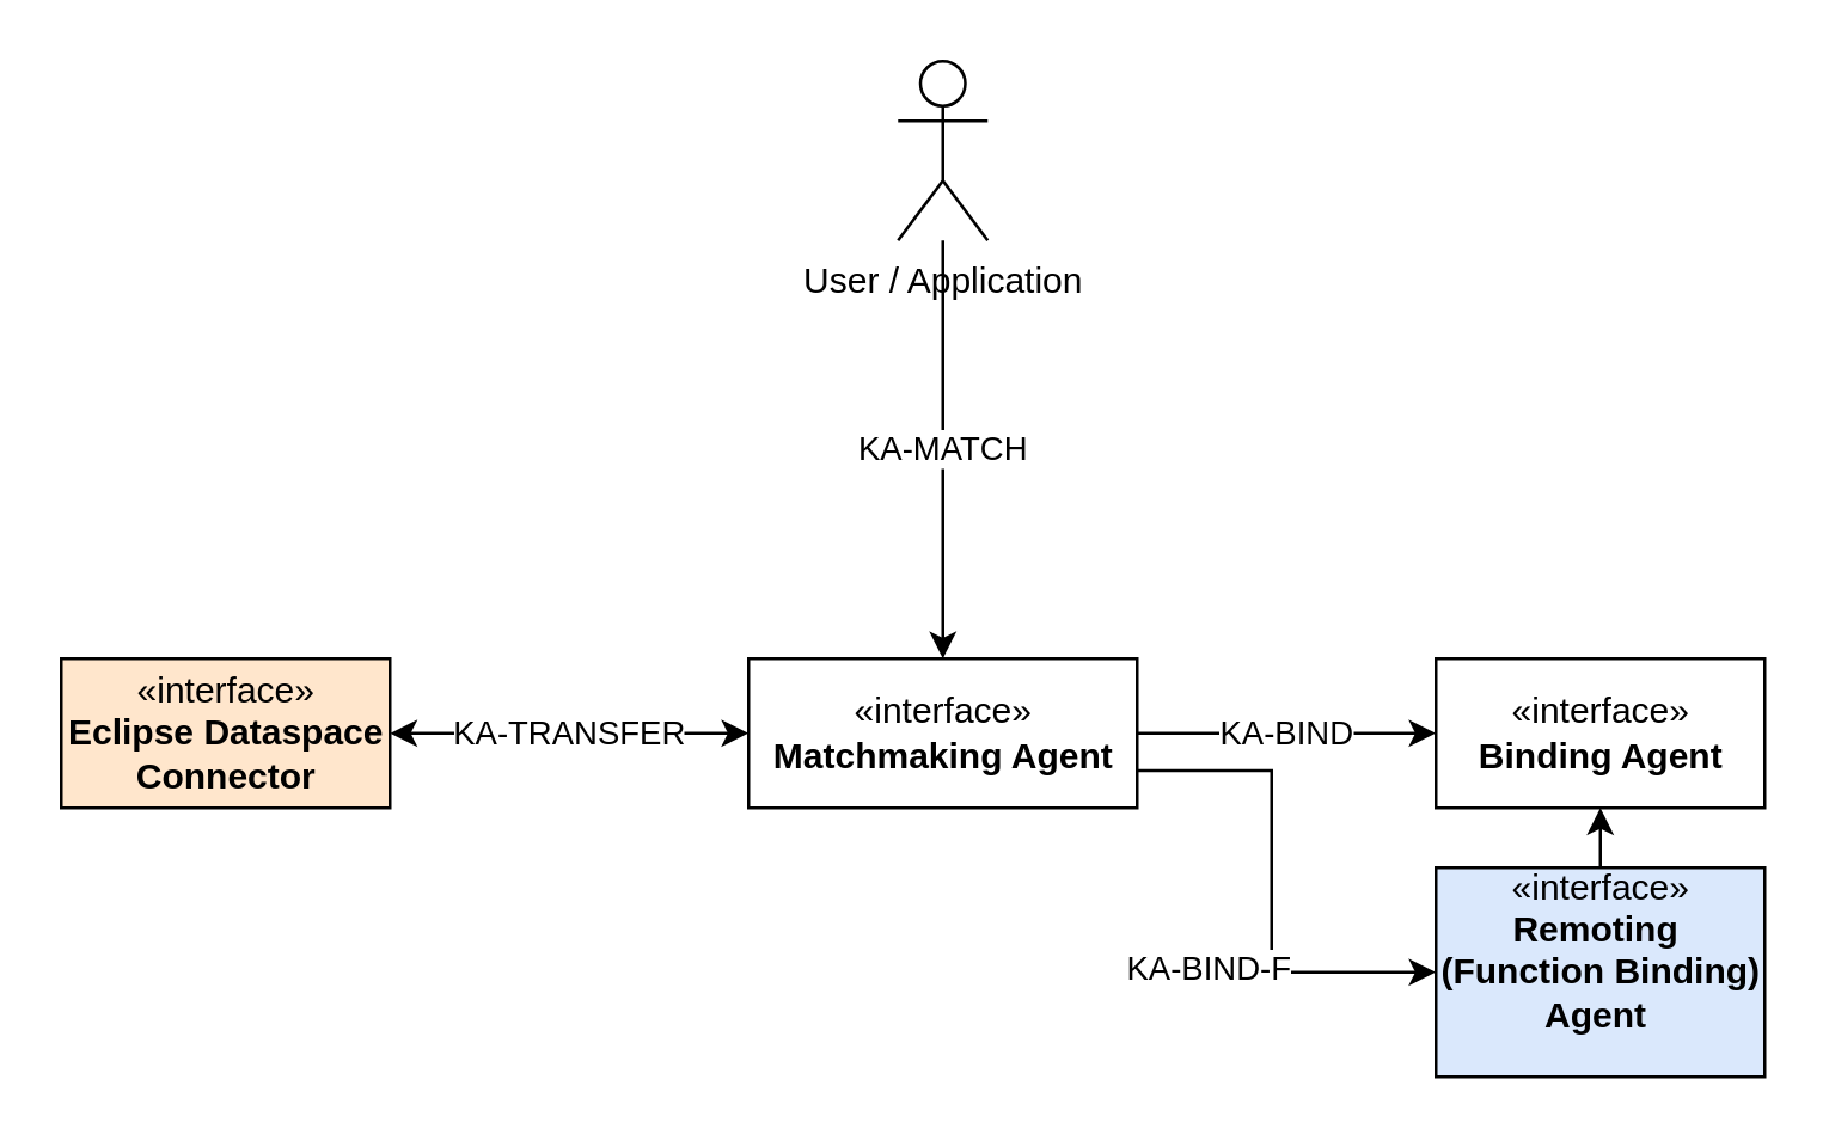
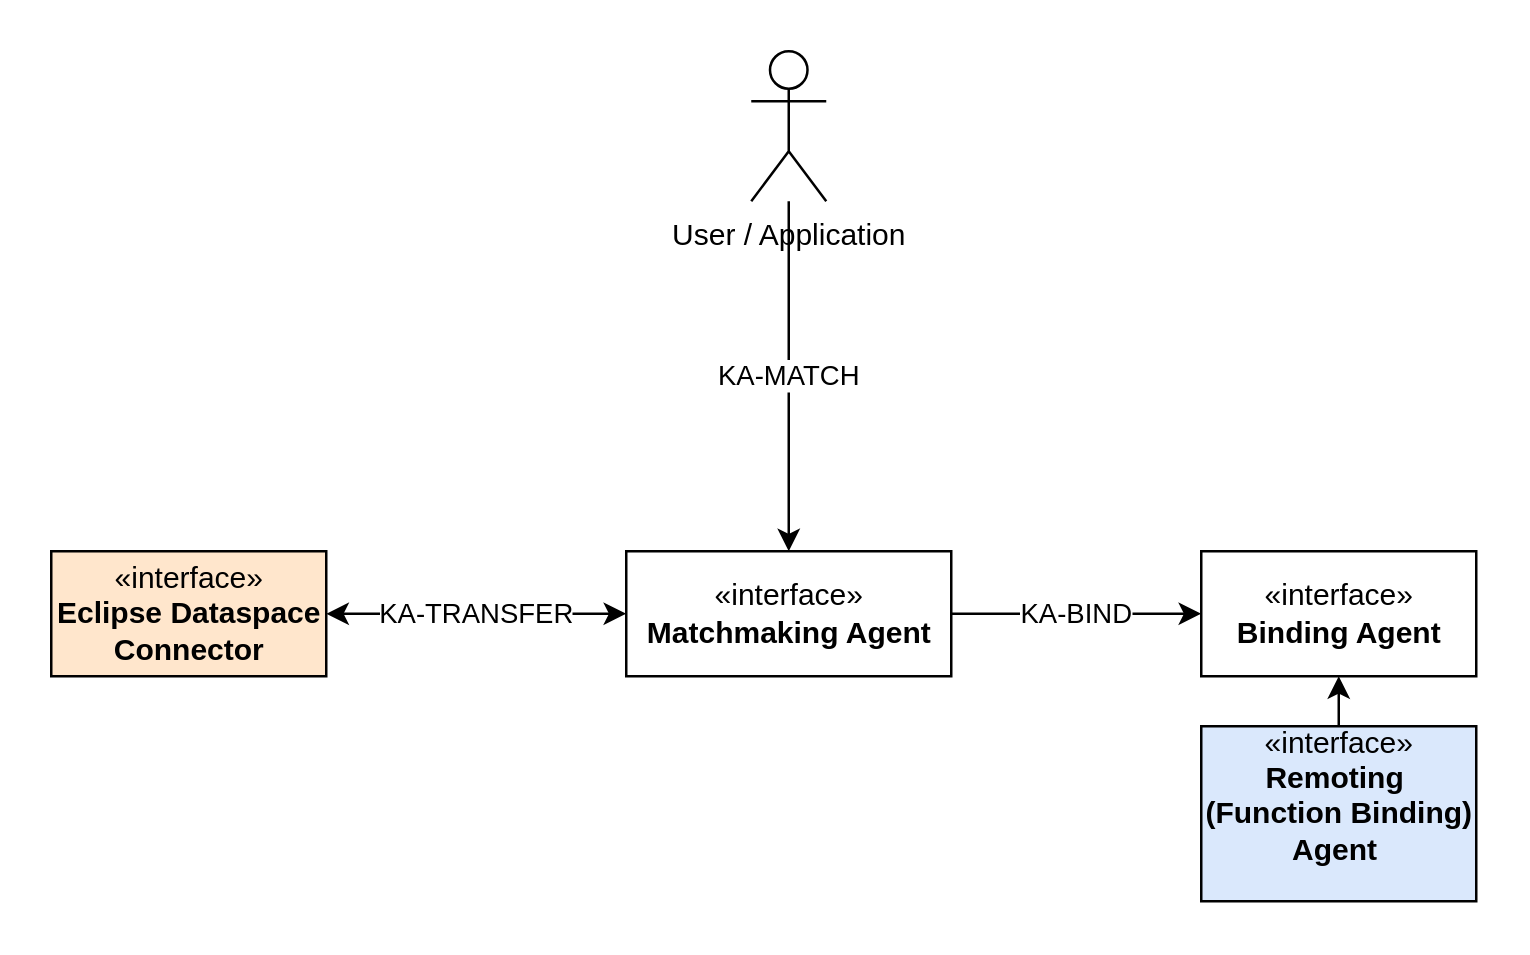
  <mxCell id="0" />
  <mxCell id="1" parent="0" />
  <mxCell id="2" value="KA-BIND&lt;br&gt;" style="edgeStyle=orthogonalEdgeStyle;rounded=0;orthogonalLoop=1;jettySize=auto;html=1;entryX=0;entryY=0.5;entryDx=0;entryDy=0;" parent="1" source="4" target="6" edge="1"><mxGeometry relative="1" as="geometry" /></mxCell>
  <mxCell id="3" value="KA-TRANSFER" style="edgeStyle=orthogonalEdgeStyle;rounded=0;orthogonalLoop=1;jettySize=auto;html=1;entryX=1;entryY=0.5;entryDx=0;entryDy=0;startArrow=classic;startFill=1;" parent="1" source="4" target="5" edge="1"><mxGeometry relative="1" as="geometry" /></mxCell>
  <mxCell id="4" value="«interface»&lt;br&gt;&lt;b&gt;Matchmaking Agent&lt;/b&gt;" style="html=1;" parent="1" vertex="1"><mxGeometry x="250" y="220" width="130" height="50" as="geometry" /></mxCell>
  <mxCell id="5" value="«interface»&lt;br&gt;&lt;b&gt;Eclipse Dataspace &lt;br&gt;Connector&lt;/b&gt;" style="html=1;fillColor=#ffe6cc;" parent="1" vertex="1"><mxGeometry x="20" y="220" width="110" height="50" as="geometry" /></mxCell>
  <mxCell id="6" value="«interface»&lt;br&gt;&lt;b&gt;Binding Agent&lt;/b&gt;" style="html=1;" parent="1" vertex="1"><mxGeometry x="480" y="220" width="110" height="50" as="geometry" /></mxCell>
  <mxCell id="7" value="KA-MATCH" style="edgeStyle=orthogonalEdgeStyle;rounded=0;orthogonalLoop=1;jettySize=auto;html=1;" parent="1" source="8" target="4" edge="1"><mxGeometry relative="1" as="geometry" /></mxCell>
  <mxCell id="8" value="User / Application" style="shape=umlActor;verticalLabelPosition=bottom;verticalAlign=top;html=1;" parent="1" vertex="1"><mxGeometry x="300" y="20" width="30" height="60" as="geometry" /></mxCell>
  <mxCell id="9" value="«interface»&lt;br&gt;&lt;b&gt;Remoting&amp;nbsp;&lt;br&gt;&lt;/b&gt;&lt;b style=&quot;border-color: var(--border-color);&quot;&gt;(Function Binding)&lt;/b&gt;&lt;b&gt;&lt;br&gt;Agent&amp;nbsp;&lt;br&gt;&lt;br&gt;&lt;/b&gt;" style="html=1;fillColor=#dae8fc;" vertex="1" parent="1"><mxGeometry x="480" y="290" width="110" height="70" as="geometry" /></mxCell>
  <mxCell id="10" value="" style="endArrow=classic;html=1;rounded=0;exitX=0.5;exitY=0;exitDx=0;exitDy=0;entryX=0.5;entryY=1;entryDx=0;entryDy=0;" edge="1" parent="1" source="9" target="6"><mxGeometry width="50" height="50" relative="1" as="geometry"><mxPoint x="110" y="310" as="sourcePoint" /><mxPoint x="160" y="260" as="targetPoint" /></mxGeometry></mxCell>
- <mxCell id="11" value="KA-BIND-F" style="edgeStyle=orthogonalEdgeStyle;rounded=0;orthogonalLoop=1;jettySize=auto;html=1;entryX=0;entryY=0.5;entryDx=0;entryDy=0;exitX=1;exitY=0.75;exitDx=0;exitDy=0;" edge="1" parent="1" source="4" target="9"><mxGeometry x="0.343" y="-16" relative="1" as="geometry"><mxPoint x="380" y="255" as="sourcePoint" /><mxPoint x="490" y="255" as="targetPoint" /><Array as="points"><mxPoint x="425" y="258" /><mxPoint x="425" y="325" /></Array><mxPoint x="-5" y="-1" as="offset" /></mxGeometry></mxCell>
